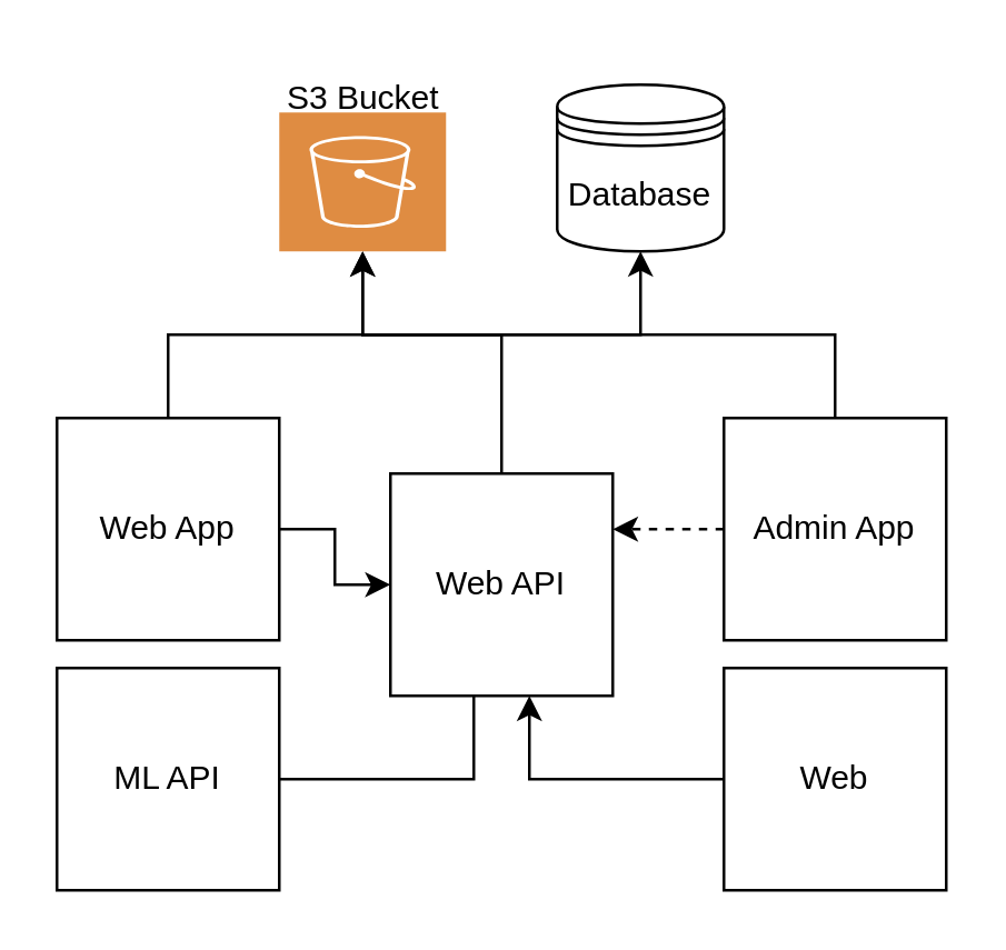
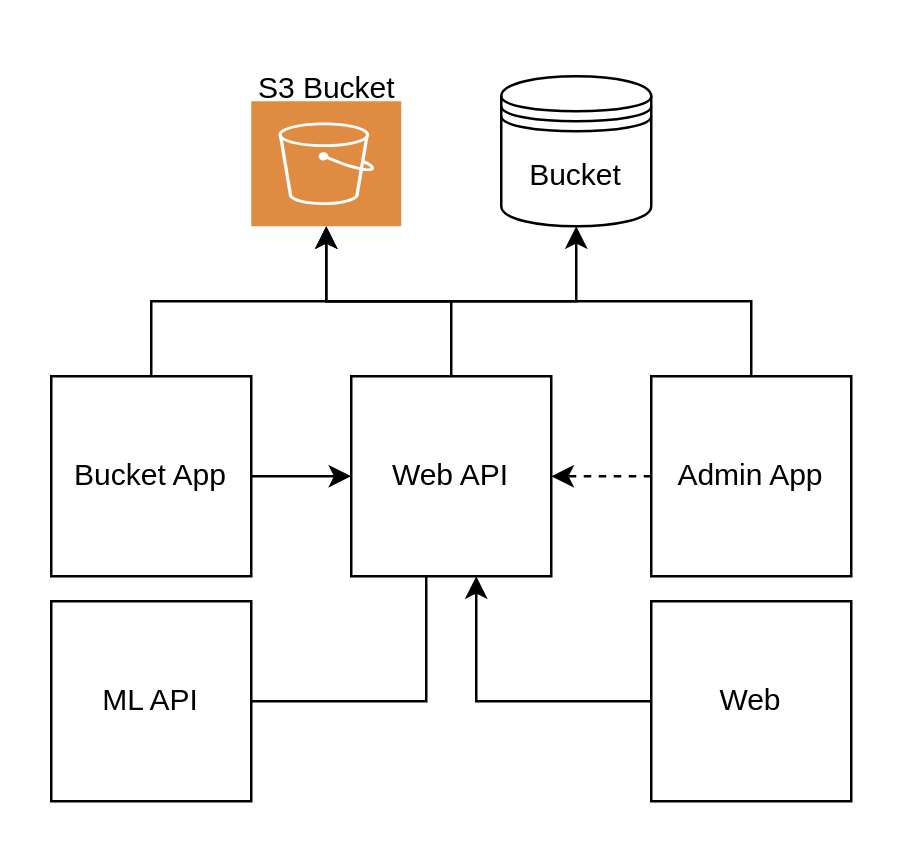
  <mxCell id="0" />
  <mxCell id="1" parent="0" />
  <mxCell id="2" value="" style="rounded=0;whiteSpace=wrap;html=1;strokeColor=none;" parent="1" vertex="1"><mxGeometry width="320" height="290" as="geometry" x="20" y="30" /></mxCell>
- <mxCell id="3" value="Database" style="shape=datastore;whiteSpace=wrap;html=1;" parent="1" vertex="1"><mxGeometry x="200" width="60" height="60" as="geometry" y="30" /></mxCell>
+ <mxCell id="3" value="Bucket" style="shape=datastore;whiteSpace=wrap;html=1;" parent="1" vertex="1"><mxGeometry x="200" width="60" height="60" as="geometry" y="30" /></mxCell>
  <mxCell id="4" value="" style="edgeStyle=orthogonalEdgeStyle;rounded=0;orthogonalLoop=1;jettySize=auto;html=1;" parent="1" source="6" target="3" edge="1"><mxGeometry relative="1" as="geometry"><Array as="points"><mxPoint x="60" y="120" /><mxPoint x="230" y="120" /></Array></mxGeometry></mxCell>
  <mxCell id="5" value="" style="edgeStyle=orthogonalEdgeStyle;rounded=0;orthogonalLoop=1;jettySize=auto;html=1;endArrow=none;" parent="1" source="9" target="10" edge="1"><mxGeometry relative="1" as="geometry"><Array as="points"><mxPoint x="170" y="280" /></Array></mxGeometry></mxCell>
- <mxCell id="6" value="Web App" style="whiteSpace=wrap;html=1;aspect=fixed;" parent="1" vertex="1"><mxGeometry y="150" width="80" height="80" as="geometry" x="20" /></mxCell>
+ <mxCell id="6" value="Bucket App" style="whiteSpace=wrap;html=1;aspect=fixed;" parent="1" vertex="1"><mxGeometry y="150" width="80" height="80" as="geometry" x="20" /></mxCell>
  <mxCell id="7" value="" style="edgeStyle=orthogonalEdgeStyle;rounded=0;orthogonalLoop=1;jettySize=auto;html=1;" parent="1" source="8" target="14" edge="1"><mxGeometry relative="1" as="geometry"><Array as="points"><mxPoint x="300" y="120" /><mxPoint x="130" y="120" /></Array></mxGeometry></mxCell>
  <mxCell id="8" value="Admin App" style="whiteSpace=wrap;html=1;aspect=fixed;" parent="1" vertex="1"><mxGeometry x="260" y="150" width="80" height="80" as="geometry" /></mxCell>
- <mxCell id="9" value="Web API" style="rounded=0;whiteSpace=wrap;html=1;" parent="1" vertex="1"><mxGeometry x="140" y="170" width="80" height="80" as="geometry" /></mxCell>
+ <mxCell id="9" value="Web API" style="rounded=0;whiteSpace=wrap;html=1;" parent="1" vertex="1"><mxGeometry x="140" y="150" width="80" height="80" as="geometry" /></mxCell>
  <mxCell id="10" value="ML API" style="rounded=0;whiteSpace=wrap;html=1;" parent="1" vertex="1"><mxGeometry y="240" width="80" height="80" as="geometry" x="20" /></mxCell>
  <mxCell id="11" value="" style="edgeStyle=orthogonalEdgeStyle;rounded=0;orthogonalLoop=1;jettySize=auto;html=1;" parent="1" source="12" target="9" edge="1"><mxGeometry relative="1" as="geometry"><Array as="points"><mxPoint x="190" y="280" /></Array></mxGeometry></mxCell>
  <mxCell id="12" value="Web" style="rounded=0;whiteSpace=wrap;html=1;" parent="1" vertex="1"><mxGeometry x="260" y="240" width="80" height="80" as="geometry" /></mxCell>
  <mxCell id="13" value="" style="edgeStyle=orthogonalEdgeStyle;rounded=0;orthogonalLoop=1;jettySize=auto;html=1;dashed=1;" edge="1" parent="1" source="8" target="9"><mxGeometry relative="1" as="geometry"><mxPoint x="70" y="240" as="sourcePoint" /><mxPoint x="70" y="280" as="targetPoint" /><Array as="points"><mxPoint x="230" y="190" /><mxPoint x="230" y="190" /></Array></mxGeometry></mxCell>
  <mxCell id="14" value="" style="sketch=0;pointerEvents=1;shadow=0;dashed=0;html=1;strokeColor=none;fillColor=#DF8C42;labelPosition=center;verticalLabelPosition=bottom;verticalAlign=top;align=center;outlineConnect=0;shape=mxgraph.veeam2.aws_s3;" vertex="1" parent="1"><mxGeometry x="100" y="40" width="60" height="50" as="geometry" /></mxCell>
  <mxCell id="15" value="" style="edgeStyle=orthogonalEdgeStyle;rounded=0;orthogonalLoop=1;jettySize=auto;html=1;" edge="1" parent="1" source="6" target="9"><mxGeometry relative="1" as="geometry"><mxPoint x="270" y="200.034" as="sourcePoint" /><mxPoint x="230" y="200.034" as="targetPoint" /><Array as="points" /></mxGeometry></mxCell>
  <mxCell id="16" value="" style="edgeStyle=orthogonalEdgeStyle;rounded=0;orthogonalLoop=1;jettySize=auto;html=1;" edge="1" parent="1" source="9" target="14"><mxGeometry relative="1" as="geometry"><mxPoint x="310.029" y="160" as="sourcePoint" /><mxPoint x="140.029" y="100" as="targetPoint" /><Array as="points"><mxPoint x="180" y="120" /><mxPoint x="130" y="120" /></Array></mxGeometry></mxCell>
  <mxCell id="17" value="S3 Bucket" style="text;html=1;align=center;verticalAlign=middle;resizable=0;points=[];autosize=1;strokeColor=none;fillColor=none;" vertex="1" parent="1"><mxGeometry x="90" y="20" width="80" height="30" as="geometry" /></mxCell>
